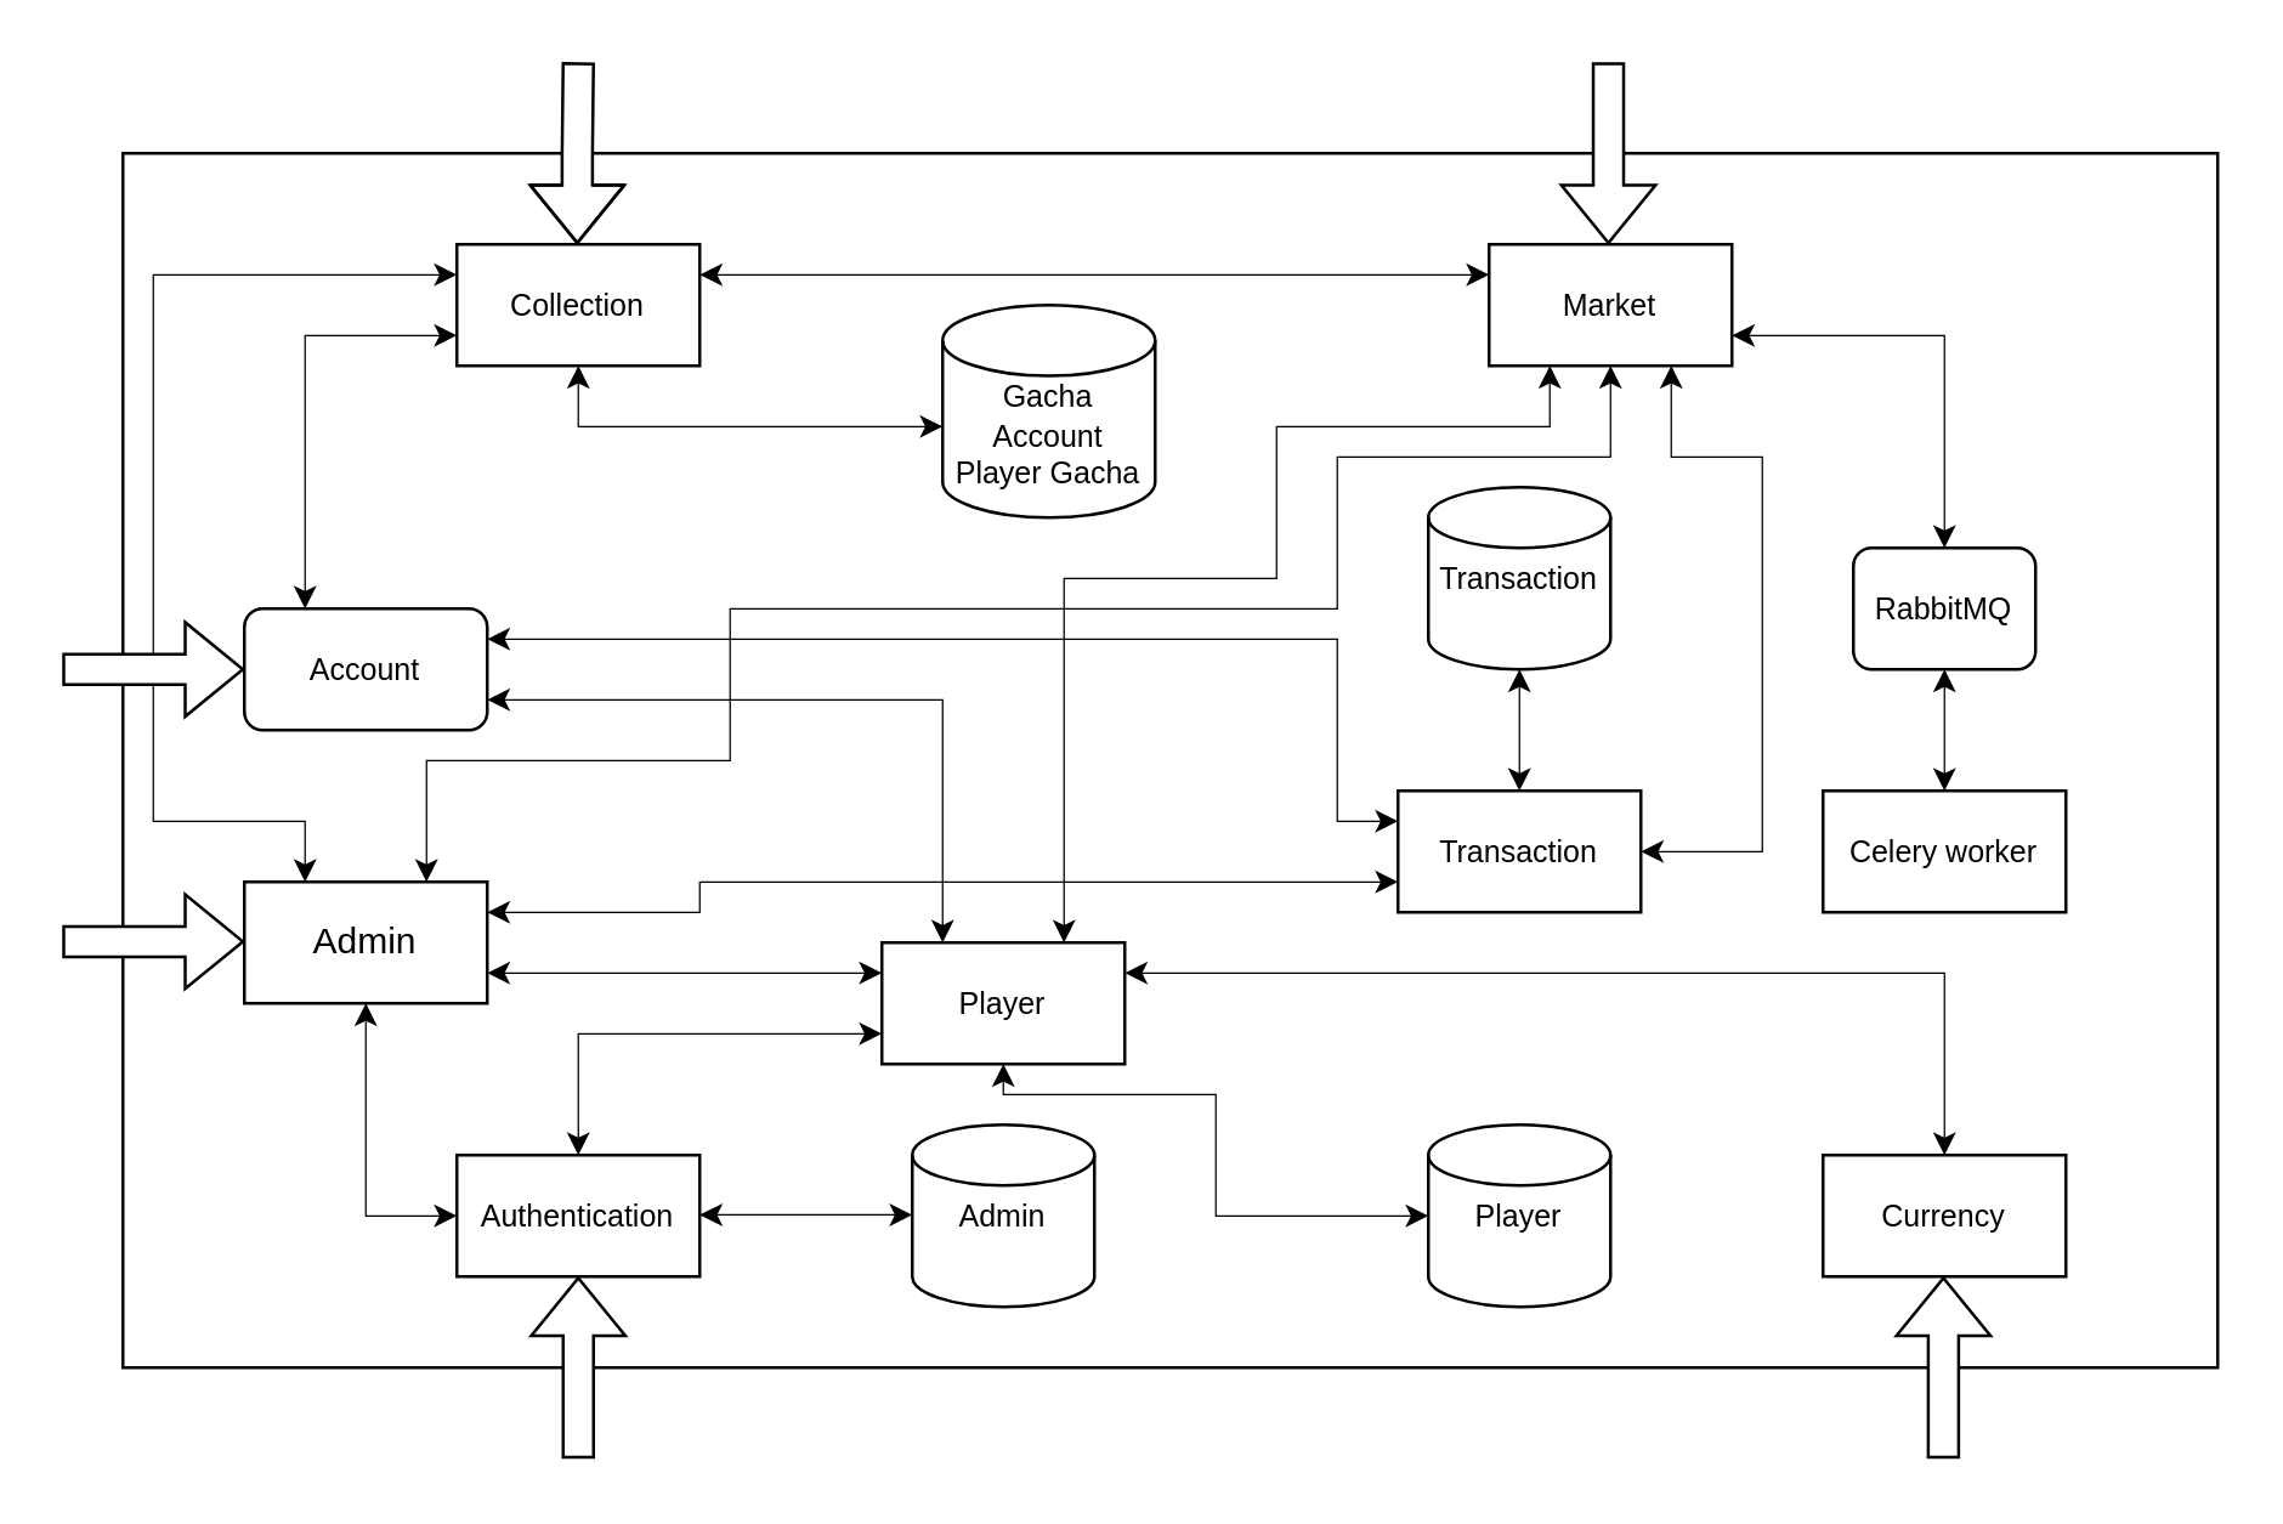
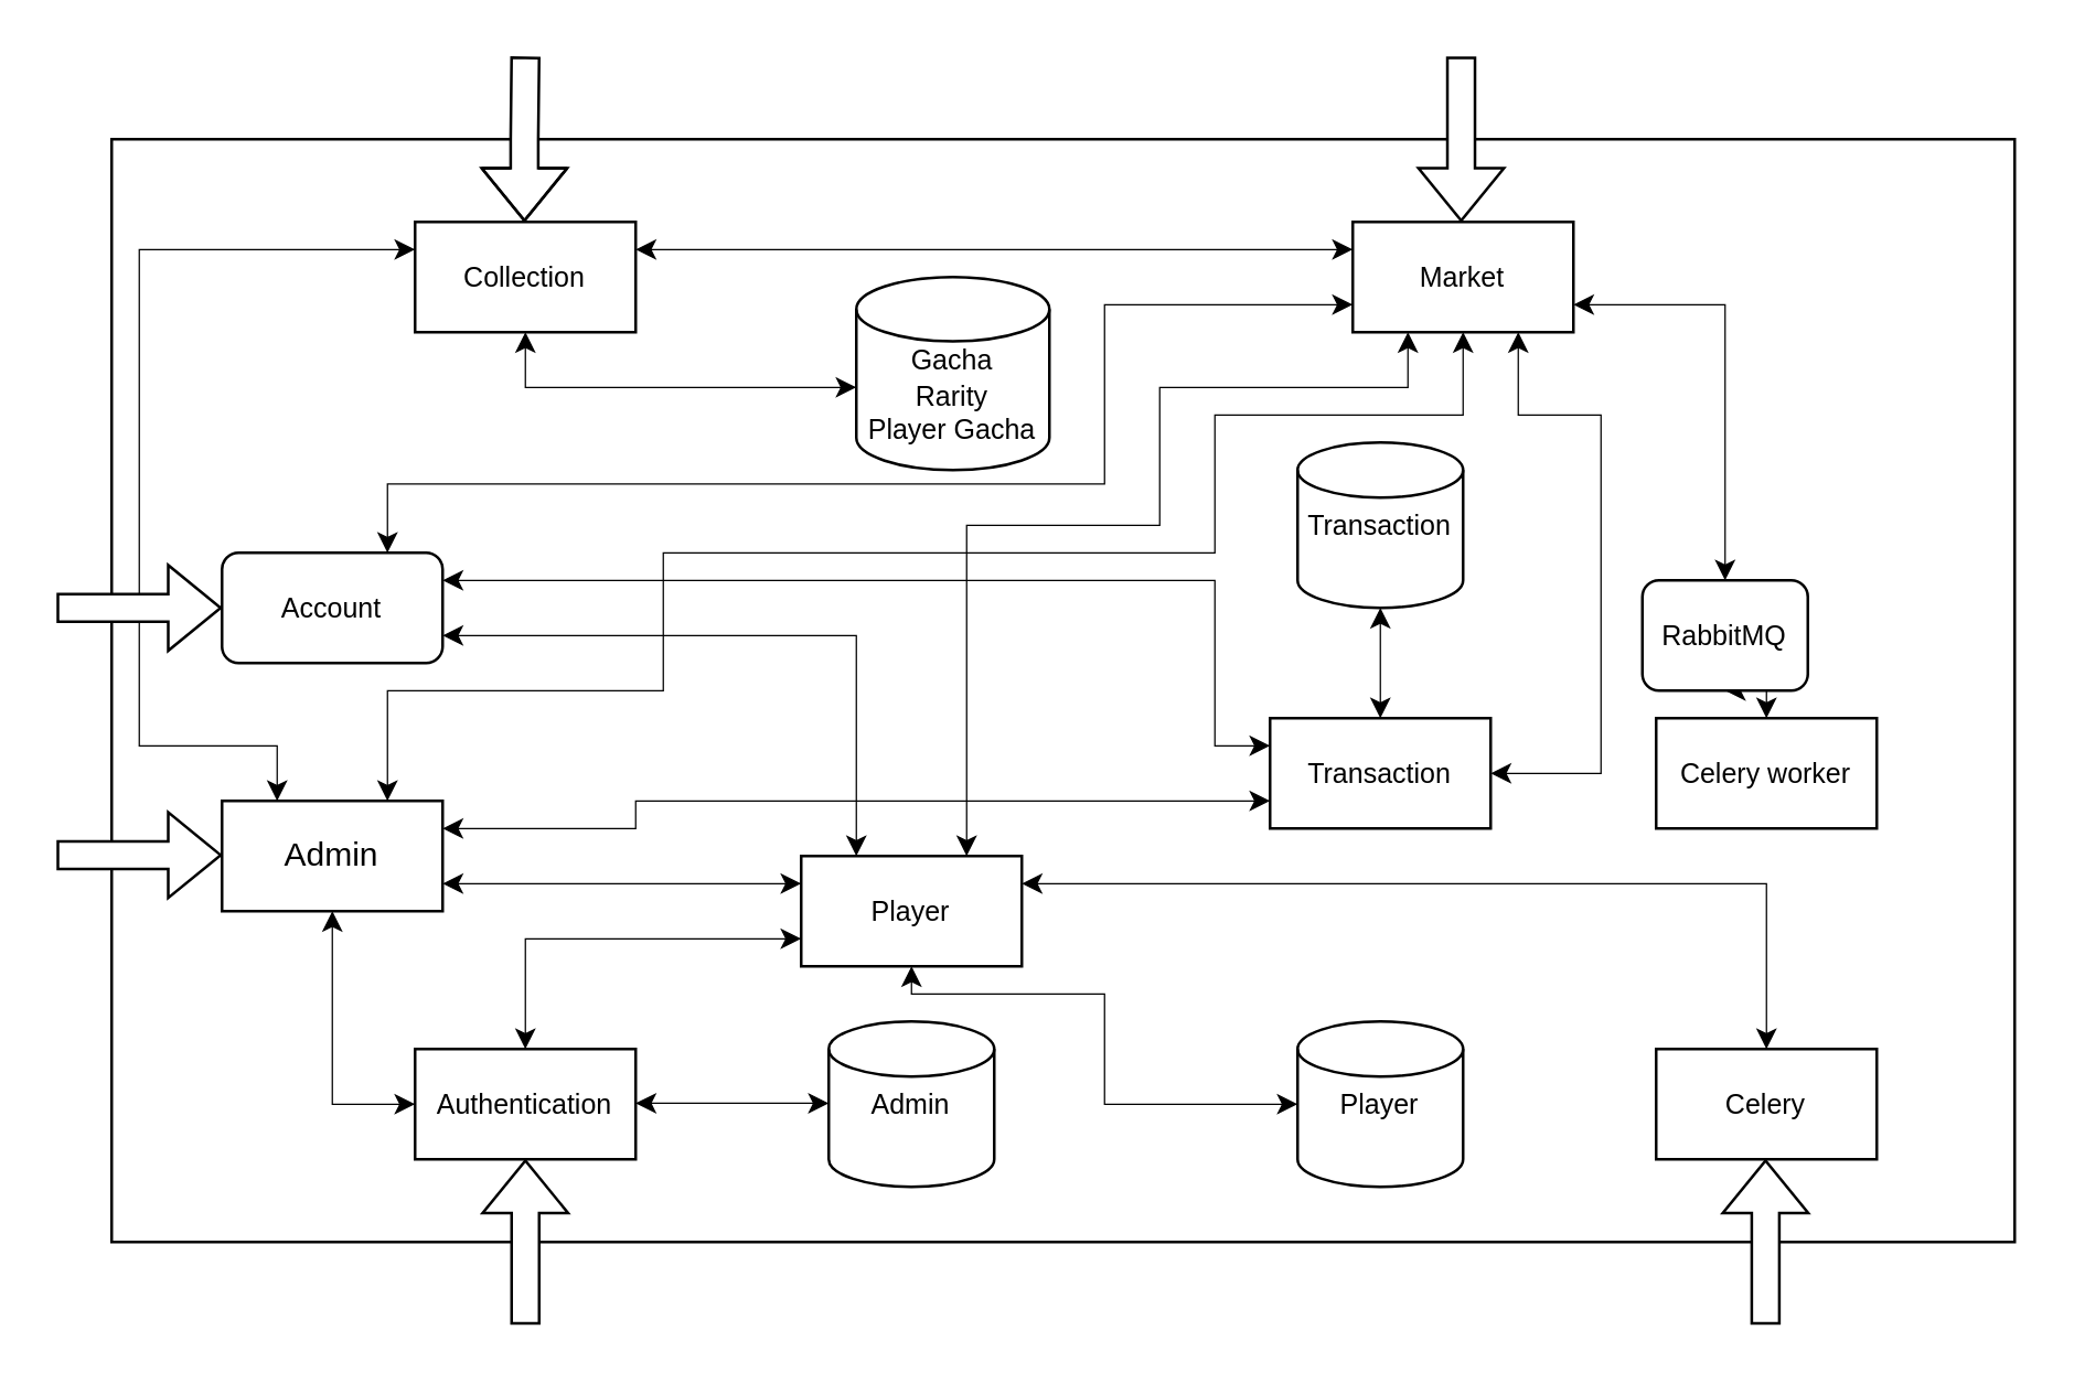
  <mxCell id="0" />
  <mxCell id="1" parent="0" />
  <mxCell id="2" value="" style="rounded=0;whiteSpace=wrap;html=1;" parent="1" vertex="1"><mxGeometry x="40" y="50" width="690" height="400" as="geometry" /></mxCell>
  <mxCell id="3" value="&lt;font style=&quot;font-size: 10px;&quot;&gt;Celery worker&lt;/font&gt;" style="rounded=0;whiteSpace=wrap;html=1;strokeWidth=1;" parent="1" vertex="1"><mxGeometry x="600" y="260" width="80" height="40" as="geometry" /></mxCell>
- <mxCell id="4" value="&lt;font style=&quot;font-size: 10px;&quot;&gt;Currency&lt;/font&gt;" style="rounded=0;whiteSpace=wrap;html=1;strokeWidth=1;" parent="1" vertex="1"><mxGeometry x="600" y="380" width="80" height="40" as="geometry" /></mxCell>
+ <mxCell id="4" value="&lt;font style=&quot;font-size: 10px;&quot;&gt;Celery&lt;/font&gt;" style="rounded=0;whiteSpace=wrap;html=1;strokeWidth=1;" parent="1" vertex="1"><mxGeometry x="600" y="380" width="80" height="40" as="geometry" /></mxCell>
  <mxCell id="5" value="&lt;font style=&quot;font-size: 10px;&quot;&gt;Market&lt;/font&gt;" style="rounded=0;whiteSpace=wrap;html=1;strokeWidth=1;" parent="1" vertex="1"><mxGeometry x="490" y="80" width="80" height="40" as="geometry" /></mxCell>
  <mxCell id="6" value="&lt;font style=&quot;font-size: 10px;&quot;&gt;Transaction&lt;/font&gt;" style="rounded=0;whiteSpace=wrap;html=1;strokeWidth=1;" parent="1" vertex="1"><mxGeometry x="460" y="260" width="80" height="40" as="geometry" /></mxCell>
  <mxCell id="7" value="&lt;font style=&quot;font-size: 10px;&quot;&gt;Authentication&lt;/font&gt;" style="rounded=0;whiteSpace=wrap;html=1;strokeWidth=1;" parent="1" vertex="1"><mxGeometry x="150" y="380" width="80" height="40" as="geometry" /></mxCell>
  <mxCell id="8" value="&lt;font style=&quot;font-size: 10px;&quot;&gt;Collection&lt;/font&gt;" style="rounded=0;whiteSpace=wrap;html=1;strokeWidth=1;" parent="1" vertex="1"><mxGeometry x="150" y="80" width="80" height="40" as="geometry" /></mxCell>
  <mxCell id="9" value="&lt;font style=&quot;font-size: 10px;&quot;&gt;Admin&lt;/font&gt;" style="strokeWidth=1;html=1;shape=mxgraph.flowchart.database;whiteSpace=wrap;" parent="1" vertex="1"><mxGeometry x="300" y="370" width="60" height="60" as="geometry" /></mxCell>
  <mxCell id="10" value="&lt;font style=&quot;font-size: 10px;&quot;&gt;Transaction&lt;/font&gt;" style="strokeWidth=1;html=1;shape=mxgraph.flowchart.database;whiteSpace=wrap;" parent="1" vertex="1"><mxGeometry x="470" y="160" width="60" height="60" as="geometry" /></mxCell>
  <mxCell id="11" value="" style="endArrow=classic;startArrow=classic;html=1;rounded=0;entryX=0.5;entryY=1;entryDx=0;entryDy=0;exitX=0.5;exitY=0;exitDx=0;exitDy=0;strokeWidth=0.5;entryPerimeter=0;" parent="1" source="6" target="10" edge="1"><mxGeometry width="50" height="50" relative="1" as="geometry"><mxPoint x="300" y="220" as="sourcePoint" /><mxPoint x="390" y="220" as="targetPoint" /><Array as="points"><mxPoint x="500" y="240" /></Array></mxGeometry></mxCell>
  <mxCell id="12" value="" style="endArrow=classic;startArrow=classic;html=1;rounded=0;strokeWidth=0.5;edgeStyle=orthogonalEdgeStyle;" parent="1" edge="1"><mxGeometry width="50" height="50" relative="1" as="geometry"><mxPoint x="300" y="399.66" as="sourcePoint" /><mxPoint x="230" y="399.66" as="targetPoint" /><Array as="points"><mxPoint x="300" y="399.66" /></Array></mxGeometry></mxCell>
  <mxCell id="13" value="&lt;font style=&quot;font-size: 10px;&quot;&gt;Player&lt;/font&gt;" style="strokeWidth=1;html=1;shape=mxgraph.flowchart.database;whiteSpace=wrap;" parent="1" vertex="1"><mxGeometry x="470" y="370" width="60" height="60" as="geometry" /></mxCell>
  <mxCell id="14" value="" style="endArrow=classic;startArrow=classic;html=1;rounded=0;strokeWidth=0.5;edgeStyle=orthogonalEdgeStyle;entryX=0.5;entryY=0;entryDx=0;entryDy=0;" parent="1" source="24" target="4" edge="1"><mxGeometry width="50" height="50" relative="1" as="geometry"><mxPoint x="400" y="320" as="sourcePoint" /><mxPoint x="660" y="330" as="targetPoint" /><Array as="points"><mxPoint x="640" y="320" /></Array></mxGeometry></mxCell>
  <mxCell id="15" value="" style="endArrow=classic;startArrow=classic;html=1;rounded=0;strokeWidth=0.5;edgeStyle=orthogonalEdgeStyle;exitX=0.5;exitY=1;exitDx=0;exitDy=0;" parent="1" source="24" target="13" edge="1"><mxGeometry width="50" height="50" relative="1" as="geometry"><mxPoint x="410" y="320" as="sourcePoint" /><mxPoint x="570" y="390" as="targetPoint" /><Array as="points"><mxPoint x="330" y="360" /><mxPoint x="400" y="360" /><mxPoint x="400" y="400" /></Array></mxGeometry></mxCell>
  <mxCell id="16" value="" style="endArrow=classic;startArrow=classic;html=1;rounded=0;strokeWidth=0.5;edgeStyle=orthogonalEdgeStyle;" parent="1" edge="1"><mxGeometry width="50" height="50" relative="1" as="geometry"><mxPoint x="230" y="90" as="sourcePoint" /><mxPoint x="490" y="90" as="targetPoint" /><Array as="points"><mxPoint x="230" y="90" /><mxPoint x="490" y="90" /></Array></mxGeometry></mxCell>
  <mxCell id="17" value="" style="endArrow=classic;startArrow=classic;html=1;rounded=0;exitX=1;exitY=0.25;exitDx=0;exitDy=0;strokeWidth=0.5;edgeStyle=orthogonalEdgeStyle;" parent="1" source="25" edge="1"><mxGeometry width="50" height="50" relative="1" as="geometry"><mxPoint x="210" y="250" as="sourcePoint" /><mxPoint x="460" y="270" as="targetPoint" /><Array as="points"><mxPoint x="440" y="210" /><mxPoint x="440" y="270" /><mxPoint x="460" y="270" /></Array></mxGeometry></mxCell>
  <mxCell id="18" value="" style="endArrow=classic;startArrow=classic;html=1;rounded=0;exitX=0;exitY=0.75;exitDx=0;exitDy=0;strokeWidth=0.5;edgeStyle=orthogonalEdgeStyle;" parent="1" source="24" edge="1"><mxGeometry width="50" height="50" relative="1" as="geometry"><mxPoint x="320" y="320" as="sourcePoint" /><mxPoint x="190" y="380" as="targetPoint" /><Array as="points"><mxPoint x="190" y="340" /><mxPoint x="190" y="380" /></Array></mxGeometry></mxCell>
  <mxCell id="19" value="" style="endArrow=classic;startArrow=classic;html=1;rounded=0;strokeWidth=0.5;edgeStyle=orthogonalEdgeStyle;exitX=0.25;exitY=0;exitDx=0;exitDy=0;" parent="1" source="24" target="25" edge="1"><mxGeometry width="50" height="50" relative="1" as="geometry"><mxPoint x="360" y="280" as="sourcePoint" /><mxPoint x="304" y="270" as="targetPoint" /><Array as="points"><mxPoint x="310" y="230" /></Array></mxGeometry></mxCell>
  <mxCell id="20" value="" style="endArrow=classic;startArrow=classic;html=1;rounded=0;strokeWidth=0.5;edgeStyle=orthogonalEdgeStyle;exitX=0.5;exitY=1;exitDx=0;exitDy=0;" parent="1" source="39" edge="1"><mxGeometry width="50" height="50" relative="1" as="geometry"><mxPoint x="580" y="110" as="sourcePoint" /><mxPoint x="640" y="260" as="targetPoint" /><Array as="points" /></mxGeometry></mxCell>
  <mxCell id="21" style="edgeStyle=orthogonalEdgeStyle;rounded=0;orthogonalLoop=1;jettySize=auto;html=1;exitX=1;exitY=0.25;exitDx=0;exitDy=0;" parent="1" source="22" edge="1"><mxGeometry relative="1" as="geometry"><mxPoint x="160.286" y="300" as="targetPoint" /></mxGeometry></mxCell>
  <mxCell id="22" value="Admin" style="rounded=0;whiteSpace=wrap;html=1;strokeWidth=1;" parent="1" vertex="1"><mxGeometry x="80" y="290" width="80" height="40" as="geometry" /></mxCell>
  <mxCell id="23" value="" style="endArrow=classic;startArrow=classic;html=1;rounded=0;exitX=0.5;exitY=1;exitDx=0;exitDy=0;strokeWidth=0.5;edgeStyle=orthogonalEdgeStyle;" parent="1" source="22" edge="1"><mxGeometry width="50" height="50" relative="1" as="geometry"><mxPoint x="330" y="330" as="sourcePoint" /><mxPoint x="150" y="400" as="targetPoint" /><Array as="points"><mxPoint x="120" y="400" /><mxPoint x="150" y="400" /></Array></mxGeometry></mxCell>
  <mxCell id="24" value="&lt;font style=&quot;font-size: 10px;&quot;&gt;Player&lt;/font&gt;" style="rounded=0;whiteSpace=wrap;html=1;strokeWidth=1;" parent="1" vertex="1"><mxGeometry x="290" y="310" width="80" height="40" as="geometry" /></mxCell>
  <mxCell id="25" value="&lt;font style=&quot;font-size: 10px;&quot;&gt;Account&lt;/font&gt;" style="whiteSpace=wrap;html=1;strokeWidth=1;rounded=1;" parent="1" vertex="1"><mxGeometry x="80" y="200" width="80" height="40" as="geometry" /></mxCell>
- <mxCell id="26" value="&lt;font style=&quot;font-size: 10px;&quot;&gt;&lt;br&gt;Gacha&lt;br&gt;&lt;/font&gt;&lt;div style=&quot;font-size: 11px;&quot;&gt;&lt;font style=&quot;font-size: 10px;&quot;&gt;Account&lt;/font&gt;&lt;/div&gt;&lt;div style=&quot;font-size: 10px;&quot;&gt;&lt;font style=&quot;font-size: 10px;&quot;&gt;Player&lt;/font&gt;&lt;font style=&quot;font-size: 10px;&quot;&gt; Gacha&lt;br&gt;&lt;/font&gt;&lt;/div&gt;" style="strokeWidth=1;html=1;shape=mxgraph.flowchart.database;whiteSpace=wrap;" parent="1" vertex="1"><mxGeometry x="310" y="100" width="70" height="70" as="geometry" /></mxCell>
- <mxCell id="27" value="" style="endArrow=classic;startArrow=classic;html=1;rounded=0;entryX=0;entryY=0.75;entryDx=0;entryDy=0;exitX=0.25;exitY=0;exitDx=0;exitDy=0;strokeWidth=0.5;" parent="1" source="25" target="8" edge="1"><mxGeometry width="50" height="50" relative="1" as="geometry"><mxPoint x="119.66" y="200" as="sourcePoint" /><mxPoint x="119.66" y="150" as="targetPoint" /><Array as="points"><mxPoint x="100" y="110" /><mxPoint x="140" y="110" /></Array></mxGeometry></mxCell>
+ <mxCell id="26" value="&lt;font style=&quot;font-size: 10px;&quot;&gt;&lt;br&gt;Gacha&lt;br&gt;&lt;/font&gt;&lt;div style=&quot;font-size: 11px;&quot;&gt;&lt;font style=&quot;font-size: 10px;&quot;&gt;Rarity&lt;/font&gt;&lt;/div&gt;&lt;div style=&quot;font-size: 10px;&quot;&gt;&lt;font style=&quot;font-size: 10px;&quot;&gt;Player&lt;/font&gt;&lt;font style=&quot;font-size: 10px;&quot;&gt; Gacha&lt;br&gt;&lt;/font&gt;&lt;/div&gt;" style="strokeWidth=1;html=1;shape=mxgraph.flowchart.database;whiteSpace=wrap;" parent="1" vertex="1"><mxGeometry x="310" y="100" width="70" height="70" as="geometry" /></mxCell>
  <mxCell id="28" value="" style="endArrow=classic;startArrow=classic;html=1;rounded=0;strokeWidth=0.5;edgeStyle=orthogonalEdgeStyle;" parent="1" edge="1"><mxGeometry width="50" height="50" relative="1" as="geometry"><mxPoint x="190" y="120" as="sourcePoint" /><mxPoint x="310" y="140" as="targetPoint" /><Array as="points"><mxPoint x="190" y="140" /><mxPoint x="310" y="140" /></Array></mxGeometry></mxCell>
  <mxCell id="29" value="" style="endArrow=classic;startArrow=classic;html=1;rounded=0;entryX=0;entryY=0.5;entryDx=0;entryDy=0;exitX=0.25;exitY=0;exitDx=0;exitDy=0;strokeWidth=0.5;" parent="1" source="22" edge="1"><mxGeometry width="50" height="50" relative="1" as="geometry"><mxPoint x="119.66" y="190" as="sourcePoint" /><mxPoint x="150" y="90" as="targetPoint" /><Array as="points"><mxPoint x="100" y="270" /><mxPoint x="50" y="270" /><mxPoint x="50" y="90" /></Array></mxGeometry></mxCell>
  <mxCell id="30" value="" style="endArrow=classic;startArrow=classic;html=1;rounded=0;strokeWidth=0.5;edgeStyle=orthogonalEdgeStyle;exitX=0.75;exitY=0;exitDx=0;exitDy=0;" parent="1" source="22" edge="1"><mxGeometry width="50" height="50" relative="1" as="geometry"><mxPoint x="160" y="310" as="sourcePoint" /><mxPoint x="530" y="120" as="targetPoint" /><Array as="points"><mxPoint x="140" y="250" /><mxPoint x="240" y="250" /><mxPoint x="240" y="200" /><mxPoint x="440" y="200" /><mxPoint x="440" y="150" /><mxPoint x="530" y="150" /></Array></mxGeometry></mxCell>
  <mxCell id="31" value="" style="shape=flexArrow;endArrow=classic;html=1;rounded=0;entryX=0.5;entryY=0;entryDx=0;entryDy=0;fillColor=default;" parent="1" edge="1"><mxGeometry width="50" height="50" relative="1" as="geometry"><mxPoint x="190" y="20" as="sourcePoint" /><mxPoint x="189.66" y="80" as="targetPoint" /><Array as="points"><mxPoint x="189.66" y="50" /></Array></mxGeometry></mxCell>
  <mxCell id="32" value="" style="shape=flexArrow;endArrow=classic;html=1;rounded=0;entryX=0;entryY=0.5;entryDx=0;entryDy=0;fillColor=default;" parent="1" target="25" edge="1"><mxGeometry width="50" height="50" relative="1" as="geometry"><mxPoint x="20" y="220" as="sourcePoint" /><mxPoint x="20" y="245" as="targetPoint" /></mxGeometry></mxCell>
  <mxCell id="33" value="" style="shape=flexArrow;endArrow=classic;html=1;rounded=0;entryX=0.5;entryY=0;entryDx=0;entryDy=0;fillColor=default;" parent="1" edge="1"><mxGeometry width="50" height="50" relative="1" as="geometry"><mxPoint x="529.31" y="20" as="sourcePoint" /><mxPoint x="529.31" y="80" as="targetPoint" /></mxGeometry></mxCell>
  <mxCell id="34" value="" style="shape=flexArrow;endArrow=classic;html=1;rounded=0;entryX=0;entryY=0.5;entryDx=0;entryDy=0;fillColor=default;" parent="1" edge="1"><mxGeometry width="50" height="50" relative="1" as="geometry"><mxPoint x="20" y="309.66" as="sourcePoint" /><mxPoint x="80" y="309.66" as="targetPoint" /></mxGeometry></mxCell>
  <mxCell id="35" value="" style="shape=flexArrow;endArrow=classic;html=1;rounded=0;entryX=0.5;entryY=1;entryDx=0;entryDy=0;fillColor=default;" parent="1" target="7" edge="1"><mxGeometry width="50" height="50" relative="1" as="geometry"><mxPoint x="190" y="480" as="sourcePoint" /><mxPoint x="190" y="490" as="targetPoint" /></mxGeometry></mxCell>
  <mxCell id="36" value="" style="shape=flexArrow;endArrow=classic;html=1;rounded=0;entryX=0.5;entryY=1;entryDx=0;entryDy=0;fillColor=default;" parent="1" edge="1"><mxGeometry width="50" height="50" relative="1" as="geometry"><mxPoint x="639.66" y="480" as="sourcePoint" /><mxPoint x="639.66" y="420" as="targetPoint" /></mxGeometry></mxCell>
  <mxCell id="37" value="" style="endArrow=classic;startArrow=classic;html=1;rounded=0;entryX=1;entryY=0.75;entryDx=0;entryDy=0;exitX=0;exitY=0.25;exitDx=0;exitDy=0;strokeWidth=0.5;" parent="1" source="24" target="22" edge="1"><mxGeometry width="50" height="50" relative="1" as="geometry"><mxPoint x="510" y="270" as="sourcePoint" /><mxPoint x="510" y="230" as="targetPoint" /><Array as="points"><mxPoint x="230" y="320" /></Array></mxGeometry></mxCell>
  <mxCell id="38" value="" style="endArrow=classic;startArrow=classic;html=1;rounded=0;entryX=1;entryY=0.25;entryDx=0;entryDy=0;exitX=0;exitY=0.75;exitDx=0;exitDy=0;strokeWidth=0.5;edgeStyle=orthogonalEdgeStyle;" parent="1" source="6" target="22" edge="1"><mxGeometry width="50" height="50" relative="1" as="geometry"><mxPoint x="300" y="320" as="sourcePoint" /><mxPoint x="170" y="320" as="targetPoint" /><Array as="points"><mxPoint x="230" y="290" /><mxPoint x="230" y="300" /></Array></mxGeometry></mxCell>
- <mxCell id="39" value="&lt;font style=&quot;font-size: 10px;&quot;&gt;RabbitMQ&lt;/font&gt;" style="rounded=1;whiteSpace=wrap;html=1;" parent="1" vertex="1"><mxGeometry x="610" y="180" width="60" height="40" as="geometry" /></mxCell>
+ <mxCell id="39" value="&lt;font style=&quot;font-size: 10px;&quot;&gt;RabbitMQ&lt;/font&gt;" style="rounded=1;whiteSpace=wrap;html=1;" parent="1" vertex="1"><mxGeometry x="595" y="210" width="60" height="40" as="geometry" /></mxCell>
  <mxCell id="40" value="" style="endArrow=classic;startArrow=classic;html=1;rounded=0;strokeWidth=0.5;edgeStyle=orthogonalEdgeStyle;exitX=1;exitY=0.75;exitDx=0;exitDy=0;entryX=0.5;entryY=0;entryDx=0;entryDy=0;" parent="1" source="5" target="39" edge="1"><mxGeometry width="50" height="50" relative="1" as="geometry"><mxPoint x="650" y="230" as="sourcePoint" /><mxPoint x="650" y="270" as="targetPoint" /><Array as="points" /></mxGeometry></mxCell>
  <mxCell id="41" value="" style="endArrow=classic;startArrow=classic;html=1;rounded=0;strokeWidth=0.5;edgeStyle=orthogonalEdgeStyle;exitX=0.75;exitY=1;exitDx=0;exitDy=0;" parent="1" source="5" target="6" edge="1"><mxGeometry width="50" height="50" relative="1" as="geometry"><mxPoint x="550" y="120" as="sourcePoint" /><mxPoint x="560" y="280" as="targetPoint" /><Array as="points"><mxPoint x="550" y="150" /><mxPoint x="580" y="150" /><mxPoint x="580" y="280" /></Array></mxGeometry></mxCell>
+ <mxCell id="42" value="" style="endArrow=classic;startArrow=classic;html=1;rounded=0;strokeWidth=0.5;edgeStyle=orthogonalEdgeStyle;exitX=0.75;exitY=0;exitDx=0;exitDy=0;entryX=0;entryY=0.75;entryDx=0;entryDy=0;" parent="1" source="25" target="5" edge="1"><mxGeometry width="50" height="50" relative="1" as="geometry"><mxPoint x="140" y="195" as="sourcePoint" /><mxPoint x="490" y="105" as="targetPoint" /><Array as="points"><mxPoint x="140" y="175" /><mxPoint x="400" y="175" /><mxPoint x="400" y="110" /></Array></mxGeometry></mxCell>
  <mxCell id="43" value="" style="endArrow=classic;startArrow=classic;html=1;rounded=0;strokeWidth=0.5;edgeStyle=orthogonalEdgeStyle;exitX=0.75;exitY=0;exitDx=0;exitDy=0;entryX=0.25;entryY=1;entryDx=0;entryDy=0;" edge="1" parent="1" source="24" target="5"><mxGeometry width="50" height="50" relative="1" as="geometry"><mxPoint x="320" y="320" as="sourcePoint" /><mxPoint x="170" y="240" as="targetPoint" /><Array as="points"><mxPoint x="350" y="190" /><mxPoint x="420" y="190" /><mxPoint x="420" y="140" /><mxPoint x="510" y="140" /></Array></mxGeometry></mxCell>
